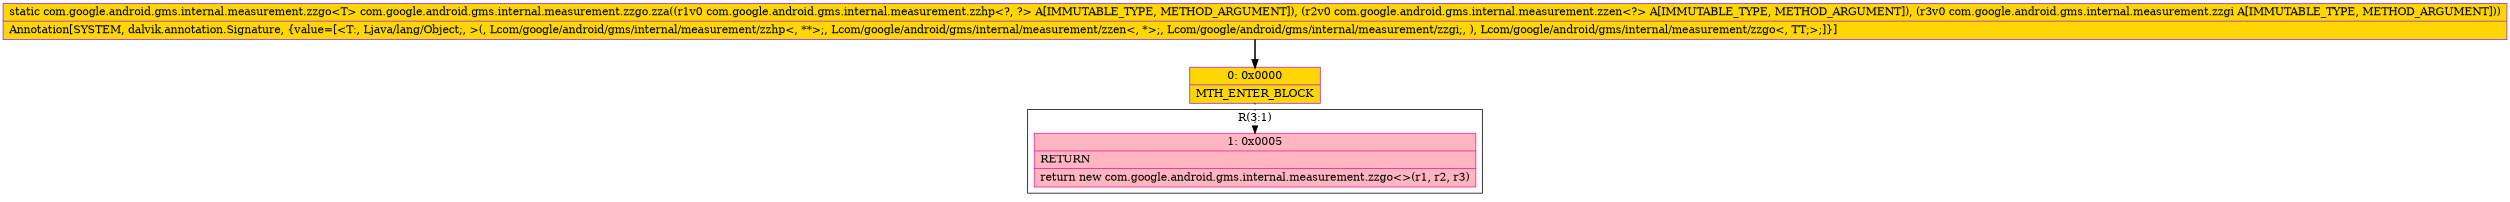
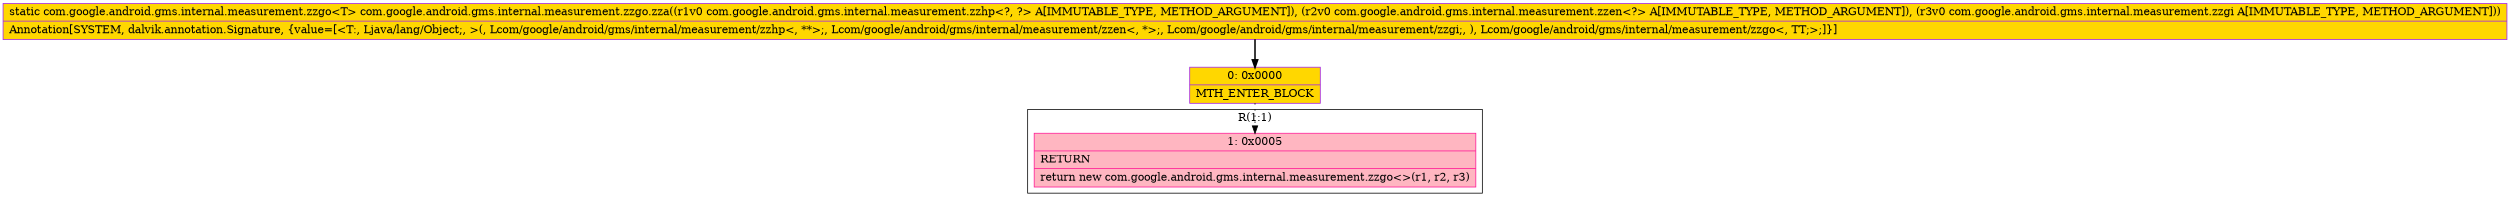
  digraph {
    node [color=purple shape=record style=filled fillcolor=gold]
    n1 [color=deeppink label="{1\:\ 0x0005|RETURN\l|return new com.google.android.gms.internal.measurement.zzgo\<\>(r1, r2, r3)\l}" fillcolor=lightpink]
    n2 [label="{0\:\ 0x0000|MTH_ENTER_BLOCK\l}"]
    n3 [label="{static com.google.android.gms.internal.measurement.zzgo\<T\> com.google.android.gms.internal.measurement.zzgo.zza((r1v0 com.google.android.gms.internal.measurement.zzhp\<?, ?\> A[IMMUTABLE_TYPE, METHOD_ARGUMENT]), (r2v0 com.google.android.gms.internal.measurement.zzen\<?\> A[IMMUTABLE_TYPE, METHOD_ARGUMENT]), (r3v0 com.google.android.gms.internal.measurement.zzgi A[IMMUTABLE_TYPE, METHOD_ARGUMENT]))  | Annotation[SYSTEM, dalvik.annotation.Signature, \{value=[\<T:, Ljava\/lang\/Object;, \>(, Lcom\/google\/android\/gms\/internal\/measurement\/zzhp\<, **\>;, Lcom\/google\/android\/gms\/internal\/measurement\/zzen\<, *\>;, Lcom\/google\/android\/gms\/internal\/measurement\/zzgi;, ), Lcom\/google\/android\/gms\/internal\/measurement\/zzgo\<, TT;\>;]\}]\l}"]
    subgraph cluster_1 {
-     label="R(3:1)"
+     label="R(1:1)"
      n1
    }
    n2 -> n1 [style=dotted]
    n3 -> n2 [style=bold]
  }
